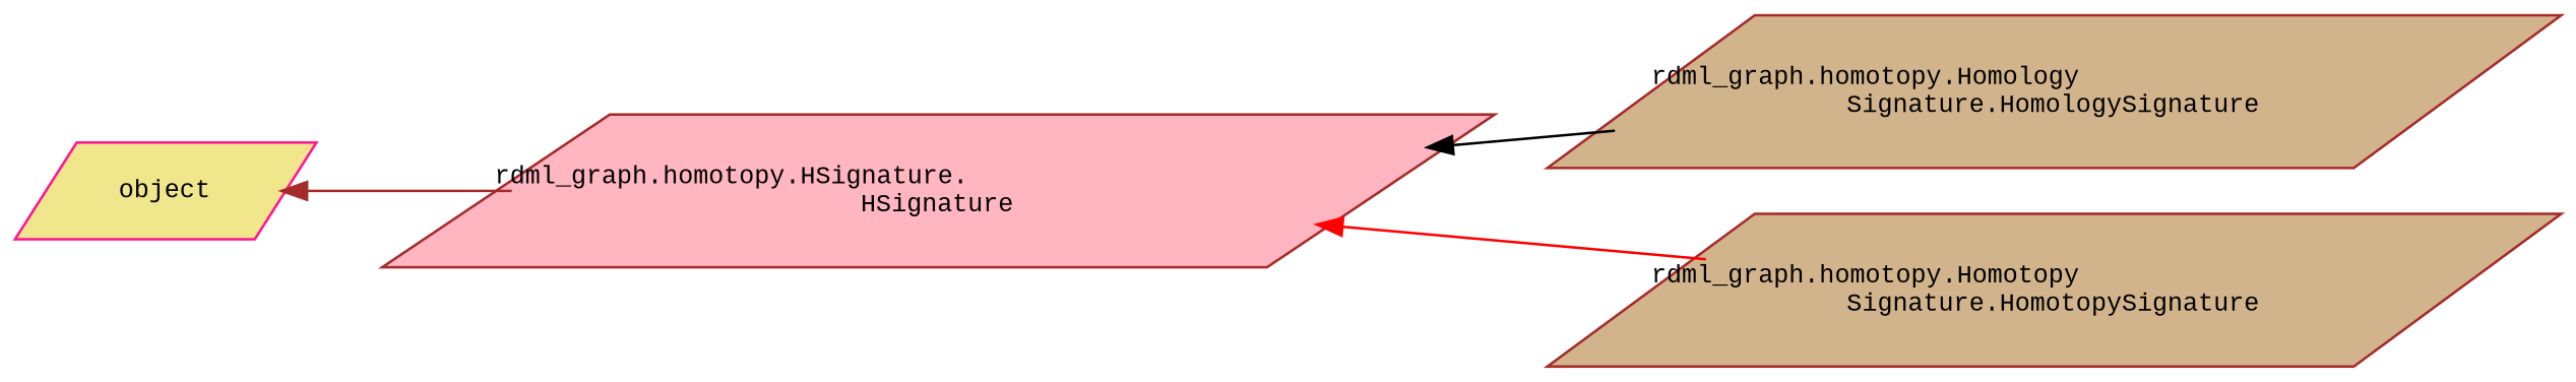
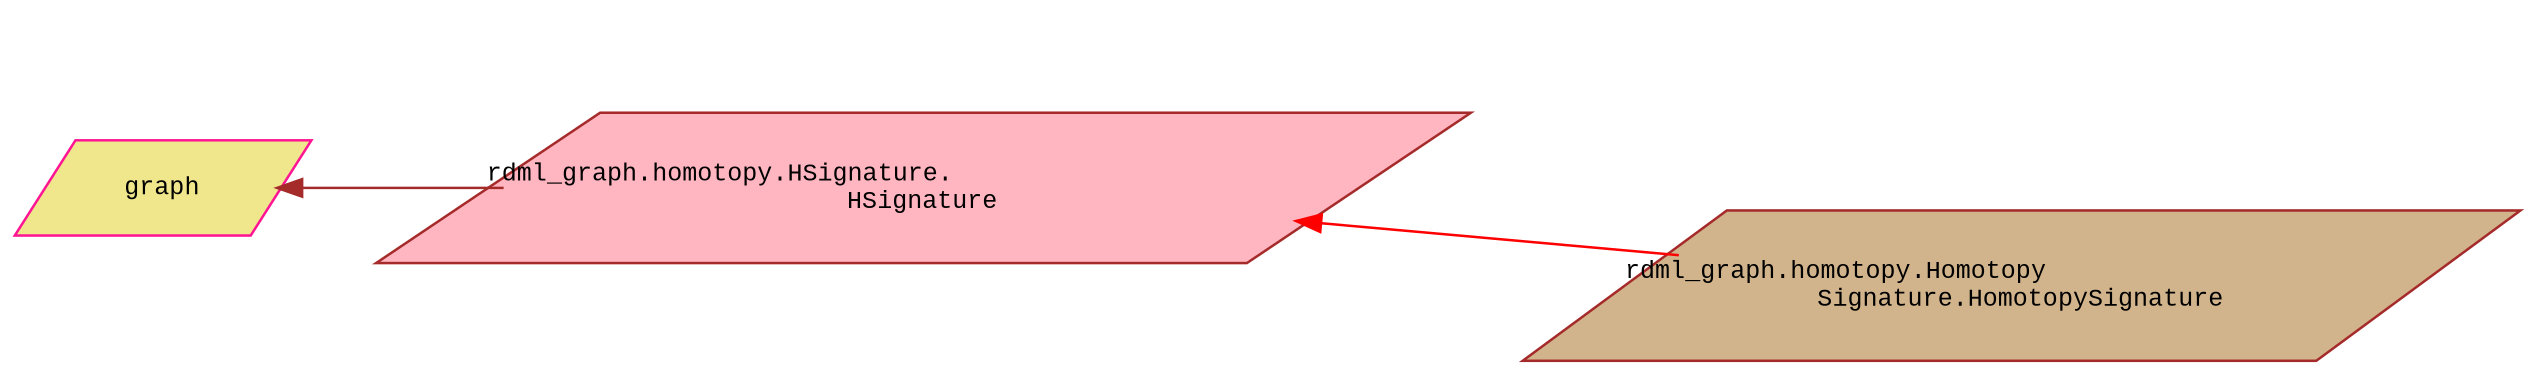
  digraph {
    fontname="Liberation Mono"
    rankdir=LR
    node [color=brown fillcolor=tan fontname="Liberation Mono" fontsize=10 shape=parallelogram style=filled]
    edge [dir=back fontname="Liberation Mono" fontsize=10 labelfontname=Helvetica labelfontsize=10 style=solid]
    n1 [fillcolor=lightpink fontcolor=black height=0.2 label="rdml_graph.homotopy.HSignature.\lHSignature" width=0.4]
-   n2 [height=0.2 label="rdml_graph.homotopy.Homology\lSignature.HomologySignature" width=0.4]
    n3 [height=0.2 label="rdml_graph.homotopy.Homotopy\lSignature.HomotopySignature" width=0.4]
-   n4 [color=deeppink fillcolor=khaki height=0.2 label=object width=0.4]
-   n1 -> n2 [color=black]
+   n4 [color=deeppink fillcolor=khaki height=0.2 label="graph" width=0.4]
    n1 -> n3 [color=red]
    n4 -> n1 [color=brown]
  }
